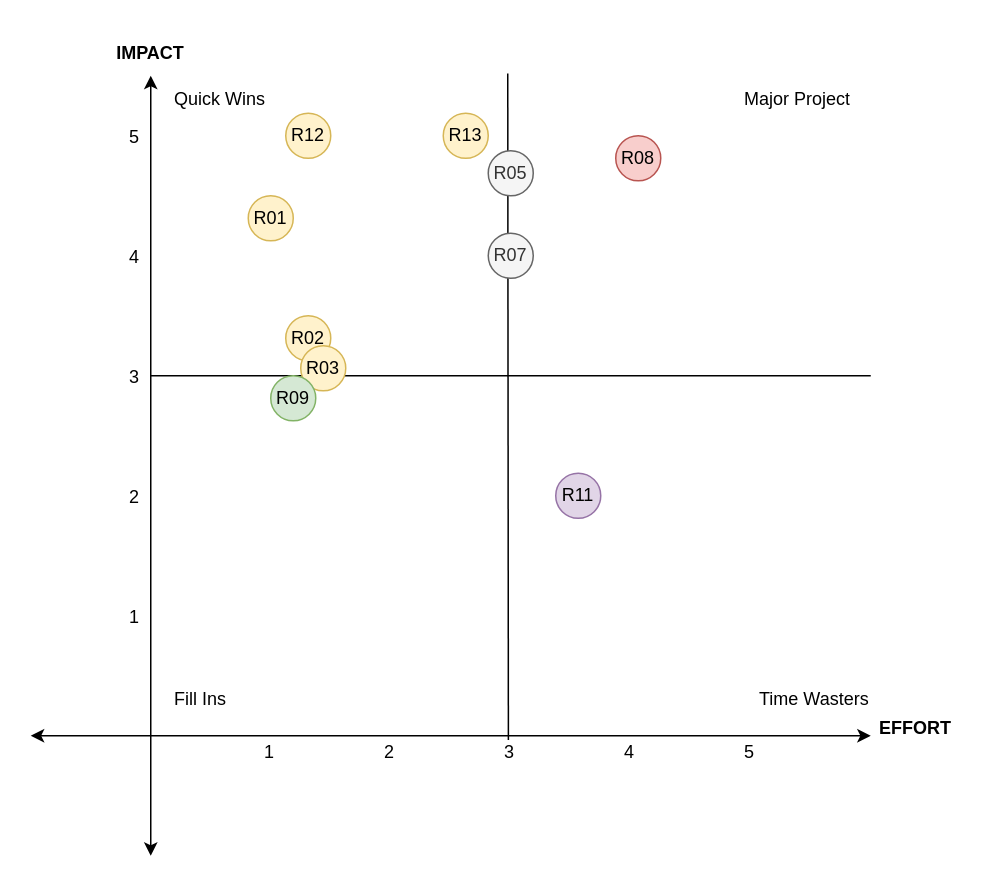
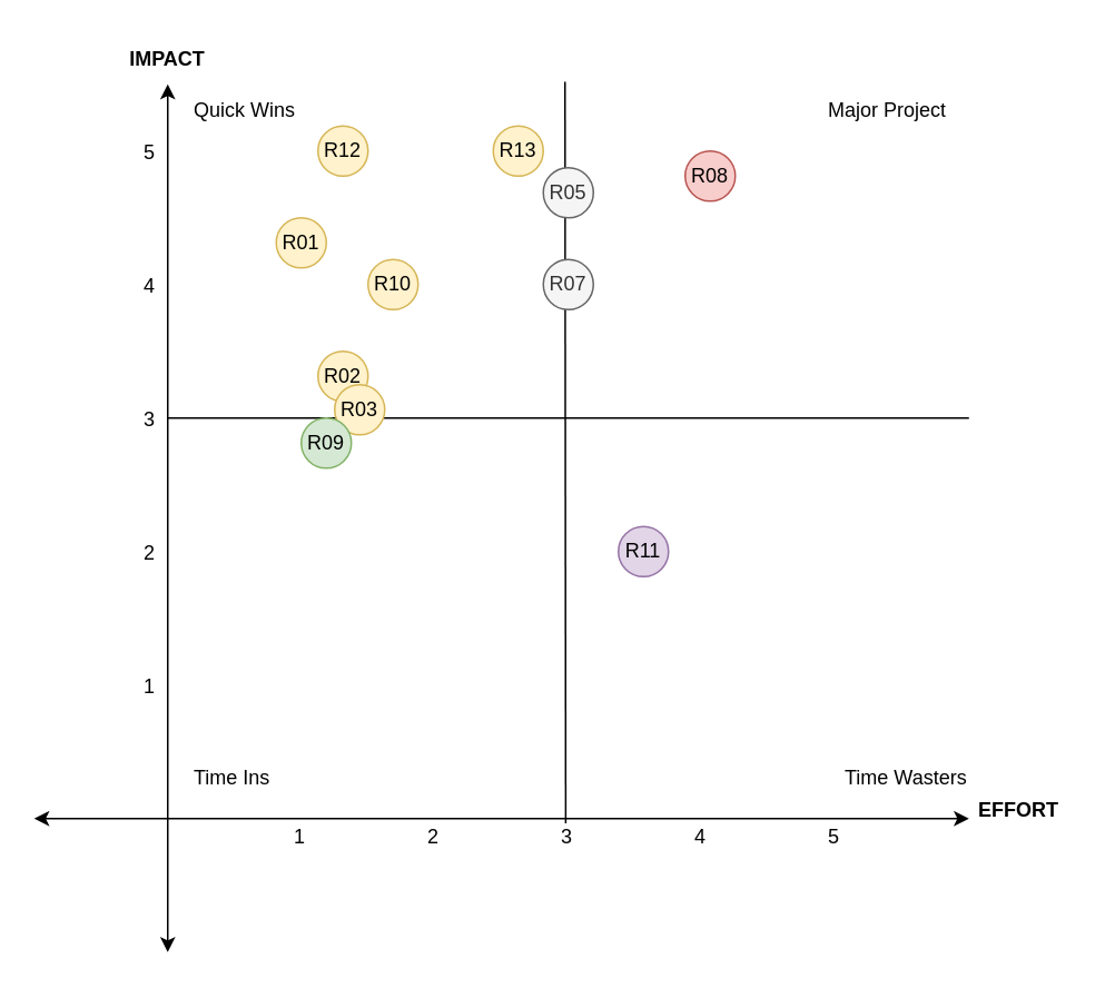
  <mxCell id="0" />
  <mxCell id="1" parent="0" />
  <mxCell id="2" value="" style="endArrow=none;html=1;rounded=0;exitX=1;exitY=0.5;exitDx=0;exitDy=0;" parent="1" source="8" edge="1"><mxGeometry width="50" height="50" relative="1" as="geometry"><mxPoint x="240" y="320" as="sourcePoint" /><mxPoint x="580" y="250" as="targetPoint" /></mxGeometry></mxCell>
  <mxCell id="3" value="" style="endArrow=none;html=1;rounded=0;entryX=0.421;entryY=0.145;entryDx=0;entryDy=0;entryPerimeter=0;" parent="1" target="13" edge="1"><mxGeometry width="50" height="50" relative="1" as="geometry"><mxPoint x="338" y="48.518" as="sourcePoint" /><mxPoint x="290" y="210" as="targetPoint" /></mxGeometry></mxCell>
  <mxCell id="4" value="" style="endArrow=classic;startArrow=classic;html=1;rounded=0;" parent="1" edge="1"><mxGeometry width="50" height="50" relative="1" as="geometry"><mxPoint x="100" y="570" as="sourcePoint" /><mxPoint x="100" y="50" as="targetPoint" /></mxGeometry></mxCell>
  <mxCell id="5" value="1" style="text;strokeColor=none;fillColor=none;align=left;verticalAlign=middle;spacingLeft=4;spacingRight=4;overflow=hidden;points=[[0,0.5],[1,0.5]];portConstraint=eastwest;rotatable=0;" parent="1" vertex="1"><mxGeometry x="80" y="400" width="20" height="20" as="geometry" /></mxCell>
  <mxCell id="6" value="" style="endArrow=classic;startArrow=classic;html=1;rounded=0;" parent="1" edge="1"><mxGeometry width="50" height="50" relative="1" as="geometry"><mxPoint x="580" y="490" as="sourcePoint" /><mxPoint x="20" y="490" as="targetPoint" /></mxGeometry></mxCell>
  <mxCell id="7" value="2" style="text;strokeColor=none;fillColor=none;align=left;verticalAlign=middle;spacingLeft=4;spacingRight=4;overflow=hidden;points=[[0,0.5],[1,0.5]];portConstraint=eastwest;rotatable=0;" parent="1" vertex="1"><mxGeometry x="80" y="320" width="20" height="20" as="geometry" /></mxCell>
  <mxCell id="8" value="3" style="text;strokeColor=none;fillColor=none;align=left;verticalAlign=middle;spacingLeft=4;spacingRight=4;overflow=hidden;points=[[0,0.5],[1,0.5]];portConstraint=eastwest;rotatable=0;" parent="1" vertex="1"><mxGeometry x="80" y="240" width="20" height="20" as="geometry" /></mxCell>
  <mxCell id="9" value="4" style="text;strokeColor=none;fillColor=none;align=left;verticalAlign=middle;spacingLeft=4;spacingRight=4;overflow=hidden;points=[[0,0.5],[1,0.5]];portConstraint=eastwest;rotatable=0;" parent="1" vertex="1"><mxGeometry x="80" y="160" width="20" height="20" as="geometry" /></mxCell>
  <mxCell id="10" value="5" style="text;strokeColor=none;fillColor=none;align=left;verticalAlign=middle;spacingLeft=4;spacingRight=4;overflow=hidden;points=[[0,0.5],[1,0.5]];portConstraint=eastwest;rotatable=0;" parent="1" vertex="1"><mxGeometry x="80" y="80" width="20" height="20" as="geometry" /></mxCell>
  <mxCell id="11" value="1" style="text;strokeColor=none;fillColor=none;align=left;verticalAlign=middle;spacingLeft=4;spacingRight=4;overflow=hidden;points=[[0,0.5],[1,0.5]];portConstraint=eastwest;rotatable=0;" parent="1" vertex="1"><mxGeometry x="170" y="490" width="20" height="20" as="geometry" /></mxCell>
  <mxCell id="12" value="2" style="text;strokeColor=none;fillColor=none;align=left;verticalAlign=middle;spacingLeft=4;spacingRight=4;overflow=hidden;points=[[0,0.5],[1,0.5]];portConstraint=eastwest;rotatable=0;" parent="1" vertex="1"><mxGeometry x="250" y="490" width="20" height="20" as="geometry" /></mxCell>
  <mxCell id="13" value="3" style="text;strokeColor=none;fillColor=none;align=left;verticalAlign=middle;spacingLeft=4;spacingRight=4;overflow=hidden;points=[[0,0.5],[1,0.5]];portConstraint=eastwest;rotatable=0;" parent="1" vertex="1"><mxGeometry x="330" y="490" width="20" height="20" as="geometry" /></mxCell>
  <mxCell id="14" value="4" style="text;strokeColor=none;fillColor=none;align=left;verticalAlign=middle;spacingLeft=4;spacingRight=4;overflow=hidden;points=[[0,0.5],[1,0.5]];portConstraint=eastwest;rotatable=0;" parent="1" vertex="1"><mxGeometry x="410" y="490" width="20" height="20" as="geometry" /></mxCell>
  <mxCell id="15" value="5" style="text;strokeColor=none;fillColor=none;align=left;verticalAlign=middle;spacingLeft=4;spacingRight=4;overflow=hidden;points=[[0,0.5],[1,0.5]];portConstraint=eastwest;rotatable=0;" parent="1" vertex="1"><mxGeometry x="490" y="490" width="20" height="20" as="geometry" /></mxCell>
  <mxCell id="16" value="Quick Wins" style="text;strokeColor=none;fillColor=none;align=left;verticalAlign=middle;spacingLeft=4;spacingRight=4;overflow=hidden;points=[[0,0.5],[1,0.5]];portConstraint=eastwest;rotatable=0;" parent="1" vertex="1"><mxGeometry x="110" y="50" width="80" height="30" as="geometry" /></mxCell>
  <mxCell id="17" value="Major Project" style="text;strokeColor=none;fillColor=none;align=left;verticalAlign=middle;spacingLeft=4;spacingRight=4;overflow=hidden;points=[[0,0.5],[1,0.5]];portConstraint=eastwest;rotatable=0;" parent="1" vertex="1"><mxGeometry x="490" y="50" width="80" height="30" as="geometry" /></mxCell>
- <mxCell id="18" value="Fill Ins" style="text;strokeColor=none;fillColor=none;align=left;verticalAlign=middle;spacingLeft=4;spacingRight=4;overflow=hidden;points=[[0,0.5],[1,0.5]];portConstraint=eastwest;rotatable=0;" parent="1" vertex="1"><mxGeometry x="110" y="450" width="80" height="30" as="geometry" /></mxCell>
+ <mxCell id="18" value="Time Ins" style="text;strokeColor=none;fillColor=none;align=left;verticalAlign=middle;spacingLeft=4;spacingRight=4;overflow=hidden;points=[[0,0.5],[1,0.5]];portConstraint=eastwest;rotatable=0;" parent="1" vertex="1"><mxGeometry x="110" y="450" width="80" height="30" as="geometry" /></mxCell>
  <mxCell id="19" value="Time Wasters" style="text;strokeColor=none;fillColor=none;align=left;verticalAlign=middle;spacingLeft=4;spacingRight=4;overflow=hidden;points=[[0,0.5],[1,0.5]];portConstraint=eastwest;rotatable=0;" parent="1" vertex="1"><mxGeometry x="500" y="450" width="90" height="30" as="geometry" /></mxCell>
  <mxCell id="20" value="R01" style="ellipse;whiteSpace=wrap;html=1;aspect=fixed;fillColor=#fff2cc;strokeColor=#d6b656;" parent="1" vertex="1"><mxGeometry x="165" y="130" width="30" height="30" as="geometry" /></mxCell>
  <mxCell id="21" value="R02" style="ellipse;whiteSpace=wrap;html=1;aspect=fixed;fillColor=#fff2cc;strokeColor=#d6b656;" parent="1" vertex="1"><mxGeometry x="190" y="210" width="30" height="30" as="geometry" /></mxCell>
  <mxCell id="22" value="&lt;b&gt;EFFORT&lt;/b&gt;" style="text;html=1;strokeColor=none;fillColor=none;align=center;verticalAlign=middle;whiteSpace=wrap;rounded=0;" parent="1" vertex="1"><mxGeometry x="580" y="470" width="60" height="30" as="geometry" /></mxCell>
  <mxCell id="23" value="R03" style="ellipse;whiteSpace=wrap;html=1;aspect=fixed;fillColor=#fff2cc;strokeColor=#d6b656;" parent="1" vertex="1"><mxGeometry x="200" y="230" width="30" height="30" as="geometry" /></mxCell>
  <mxCell id="24" value="R08" style="ellipse;whiteSpace=wrap;html=1;aspect=fixed;fillColor=#f8cecc;strokeColor=#b85450;" parent="1" vertex="1"><mxGeometry x="410" y="90" width="30" height="30" as="geometry" /></mxCell>
+ <mxCell id="25" value="R10" style="ellipse;whiteSpace=wrap;html=1;aspect=fixed;fillColor=#fff2cc;strokeColor=#d6b656;" parent="1" vertex="1"><mxGeometry x="220" y="155" width="30" height="30" as="geometry" /></mxCell>
  <mxCell id="26" value="R12" style="ellipse;whiteSpace=wrap;html=1;aspect=fixed;fillColor=#fff2cc;strokeColor=#d6b656;" parent="1" vertex="1"><mxGeometry x="190" y="75" width="30" height="30" as="geometry" /></mxCell>
  <mxCell id="27" value="R07" style="ellipse;whiteSpace=wrap;html=1;aspect=fixed;fillColor=#f5f5f5;fontColor=#333333;strokeColor=#666666;" parent="1" vertex="1"><mxGeometry x="325" y="155" width="30" height="30" as="geometry" /></mxCell>
  <mxCell id="28" value="&lt;b&gt;IMPACT&lt;/b&gt;" style="text;html=1;strokeColor=none;fillColor=none;align=center;verticalAlign=middle;whiteSpace=wrap;rounded=0;" parent="1" vertex="1"><mxGeometry x="70" y="20" width="60" height="30" as="geometry" /></mxCell>
  <mxCell id="29" value="R05" style="ellipse;whiteSpace=wrap;html=1;aspect=fixed;fillColor=#f5f5f5;fontColor=#333333;strokeColor=#666666;" parent="1" vertex="1"><mxGeometry x="325" y="100" width="30" height="30" as="geometry" /></mxCell>
  <mxCell id="30" value="R09" style="ellipse;whiteSpace=wrap;html=1;aspect=fixed;fillColor=#d5e8d4;strokeColor=#82b366;" parent="1" vertex="1"><mxGeometry x="180" y="250" width="30" height="30" as="geometry" /></mxCell>
  <mxCell id="31" value="R11" style="ellipse;whiteSpace=wrap;html=1;aspect=fixed;fillColor=#e1d5e7;strokeColor=#9673a6;" parent="1" vertex="1"><mxGeometry x="370" y="315" width="30" height="30" as="geometry" /></mxCell>
  <mxCell id="32" value="R13" style="ellipse;whiteSpace=wrap;html=1;aspect=fixed;fillColor=#fff2cc;strokeColor=#d6b656;" parent="1" vertex="1"><mxGeometry x="295" y="75" width="30" height="30" as="geometry" /></mxCell>
